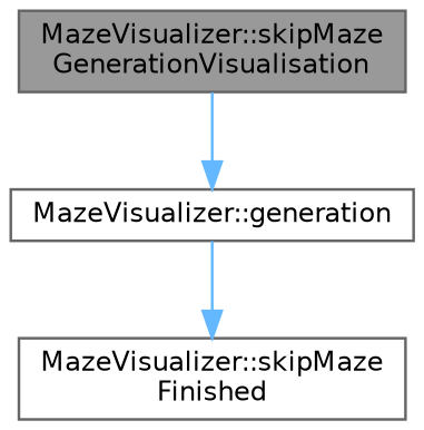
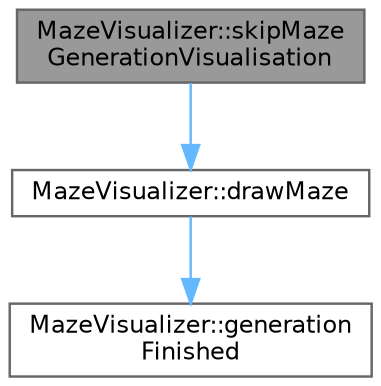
  digraph {
    rankdir=TB
    node [color=grey40 fillcolor=white fontname=Helvetica fontsize=10 shape=box style=filled]
    edge [color=steelblue1 fontname=Helvetica fontsize=10 labelfontname=Helvetica labelfontsize=10 style=solid]
    n1 [color=gray40 fillcolor=grey60 fontcolor=black height=0.2 label="MazeVisualizer::skipMaze\lGenerationVisualisation" width=0.4]
-   n2 [height=0.2 label="MazeVisualizer::generation" width=0.4]
-   n3 [height=0.2 label="MazeVisualizer::skipMaze\lFinished" width=0.4]
+   n2 [height=0.2 label="MazeVisualizer::drawMaze" width=0.4]
+   n3 [height=0.2 label="MazeVisualizer::generation\lFinished" width=0.4]
    n1 -> n2
    n2 -> n3
  }
